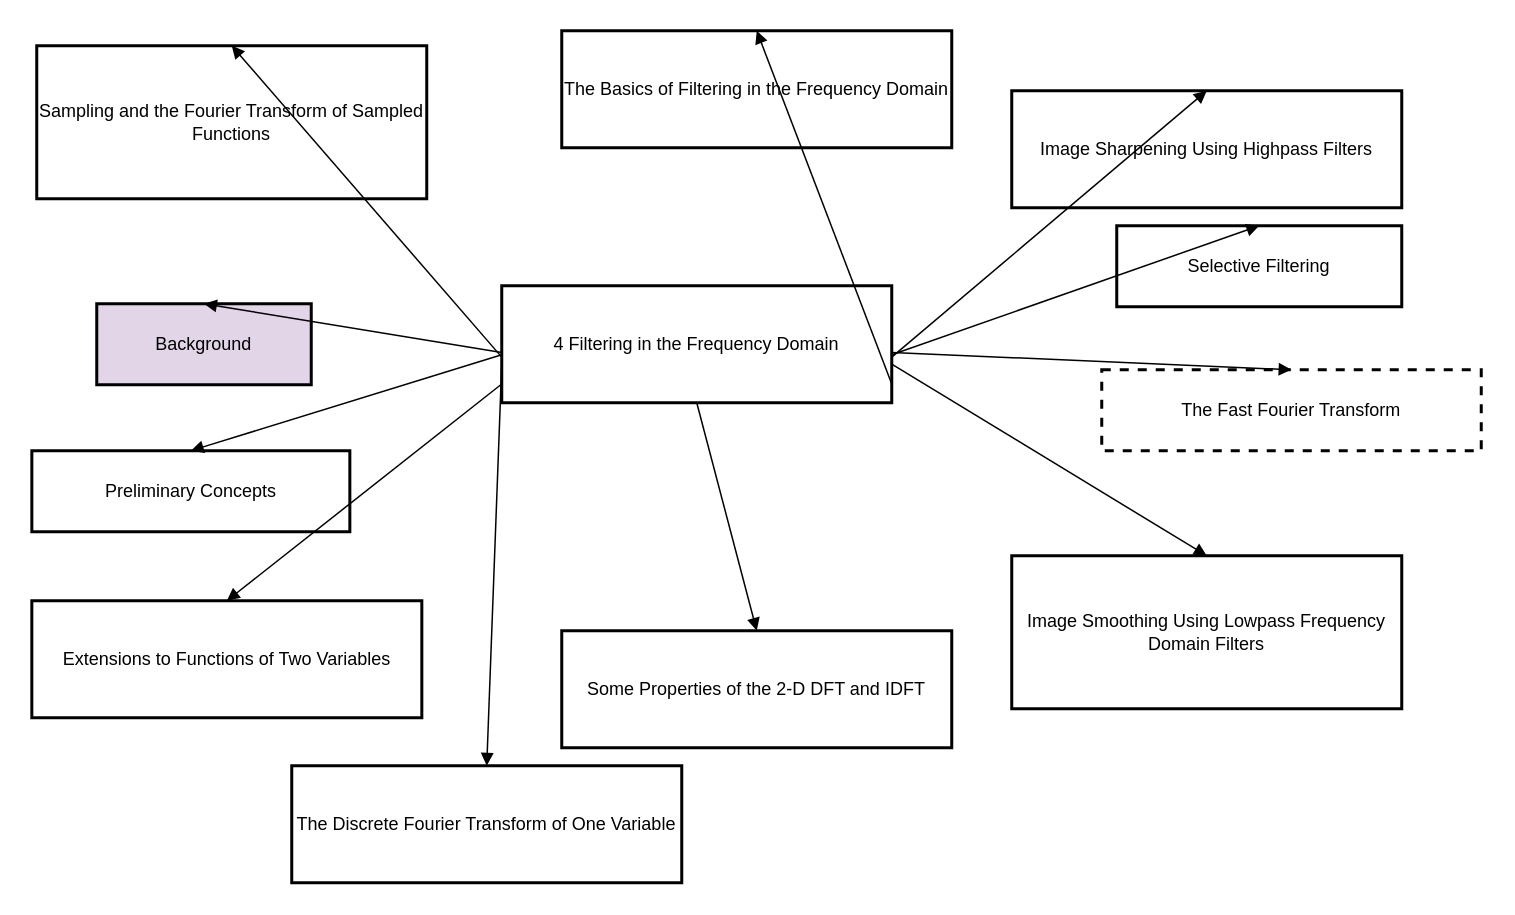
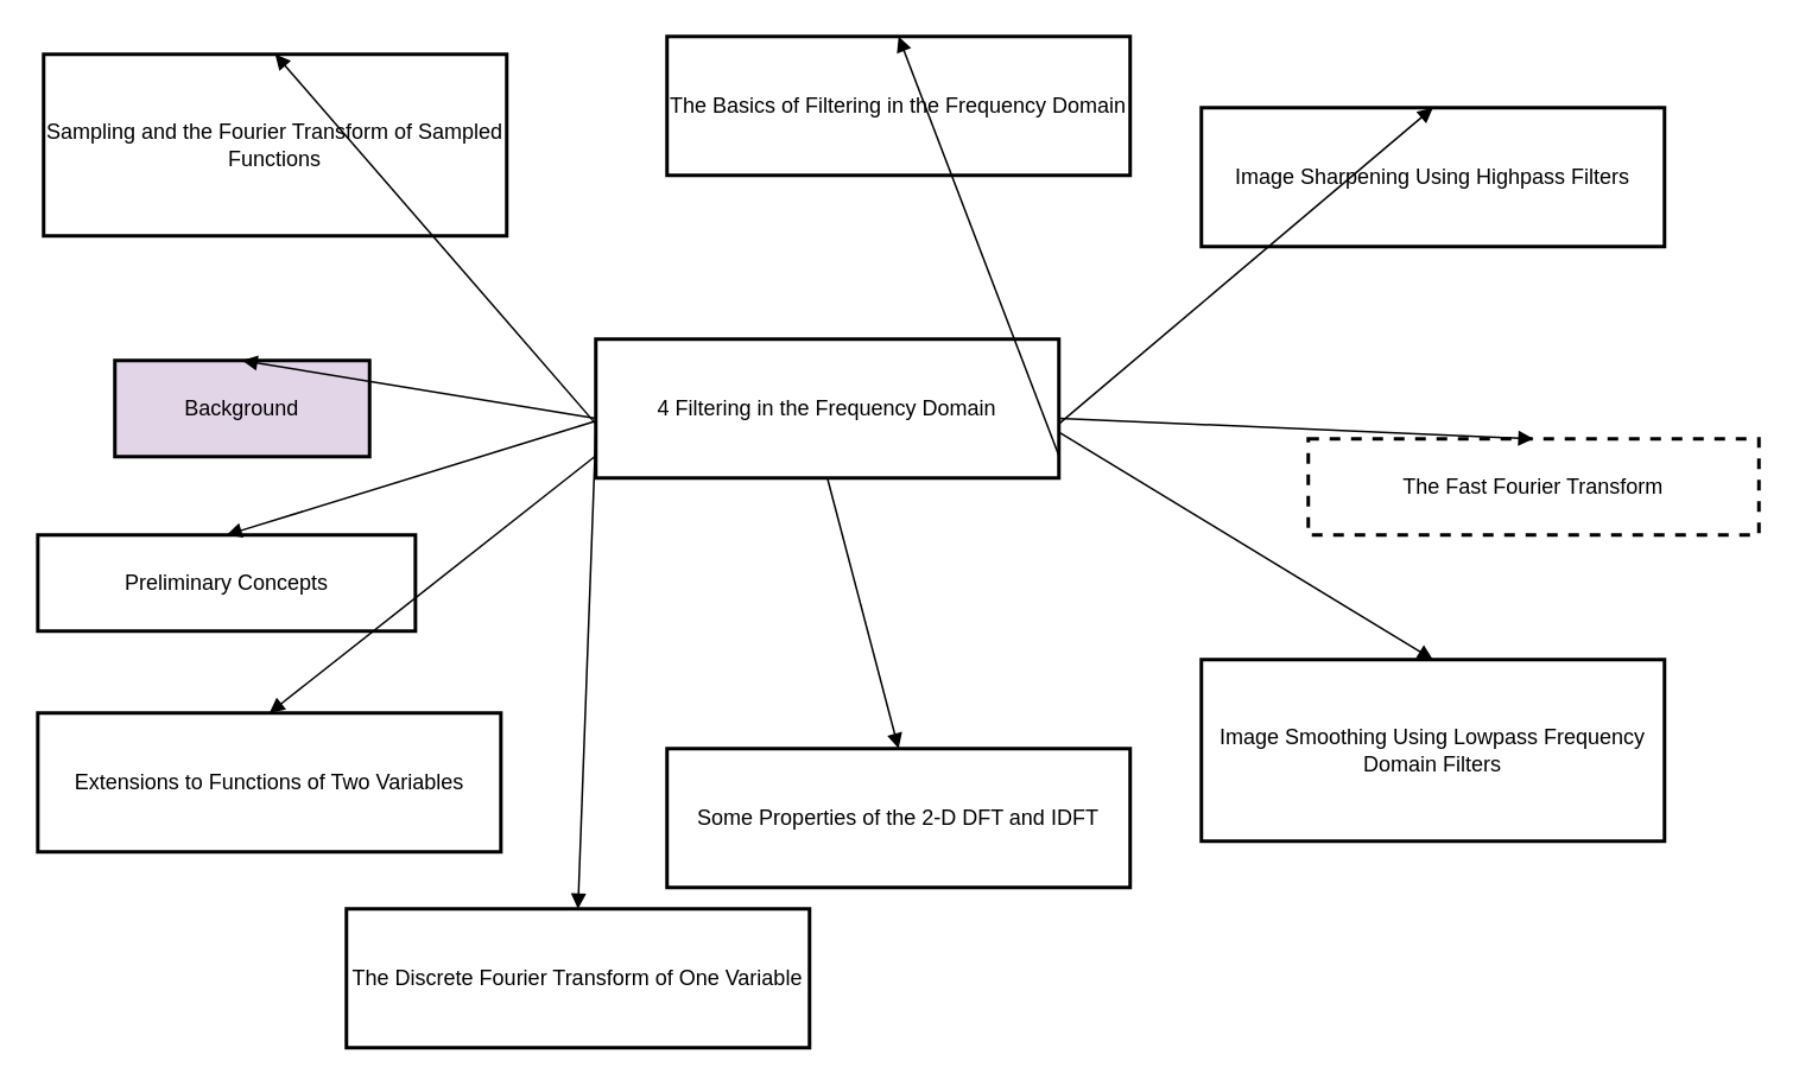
  <mxCell id="0" />
  <mxCell id="1" parent="0" />
  <mxCell id="2" value="4 Filtering in the Frequency Domain" style="whiteSpace=wrap;strokeWidth=2;" vertex="1" parent="1"><mxGeometry x="334" y="190" width="260" height="78" as="geometry" /></mxCell>
  <mxCell id="3" value="Background" style="whiteSpace=wrap;strokeWidth=2;fillColor=#e1d5e7;" vertex="1" parent="1"><mxGeometry x="64" y="201.999" width="143" height="54" as="geometry" /></mxCell>
  <mxCell id="4" value="Preliminary Concepts" style="whiteSpace=wrap;strokeWidth=2;" vertex="1" parent="1"><mxGeometry x="20.727" y="299.999" width="212" height="54" as="geometry" /></mxCell>
  <mxCell id="5" value="Sampling and the Fourier Transform of Sampled Functions" style="whiteSpace=wrap;strokeWidth=2;" vertex="1" parent="1"><mxGeometry x="23.997" y="30.004" width="260" height="102" as="geometry" /></mxCell>
  <mxCell id="6" value="The Discrete Fourier Transform of One Variable" style="whiteSpace=wrap;strokeWidth=2;" vertex="1" parent="1"><mxGeometry x="193.999" y="510" width="260" height="78" as="geometry" /></mxCell>
  <mxCell id="7" value="Extensions to Functions of Two Variables" style="whiteSpace=wrap;strokeWidth=2;" vertex="1" parent="1"><mxGeometry x="20.724" y="400.001" width="260" height="78" as="geometry" /></mxCell>
  <mxCell id="8" value="Some Properties of the 2-D DFT and IDFT" style="whiteSpace=wrap;strokeWidth=2;" vertex="1" parent="1"><mxGeometry x="373.998" y="419.995" width="260" height="78" as="geometry" /></mxCell>
  <mxCell id="9" value="The Basics of Filtering in the Frequency Domain" style="whiteSpace=wrap;strokeWidth=2;" vertex="1" parent="1"><mxGeometry x="373.997" y="20.002" width="260" height="78" as="geometry" /></mxCell>
  <mxCell id="10" value="Image Smoothing Using Lowpass Frequency Domain Filters" style="whiteSpace=wrap;strokeWidth=2;" vertex="1" parent="1"><mxGeometry x="674.002" y="370.001" width="260" height="102" as="geometry" /></mxCell>
  <mxCell id="11" value="Image Sharpening Using Highpass Filters" style="whiteSpace=wrap;strokeWidth=2;" vertex="1" parent="1"><mxGeometry x="673.997" y="60.004" width="260" height="78" as="geometry" /></mxCell>
- <mxCell id="12" value="Selective Filtering" style="whiteSpace=wrap;strokeWidth=2;" vertex="1" parent="1"><mxGeometry x="744" y="149.998" width="190" height="54" as="geometry" /></mxCell>
  <mxCell id="13" value="The Fast Fourier Transform" style="whiteSpace=wrap;strokeWidth=2;dashed=1;" vertex="1" parent="1"><mxGeometry x="734.002" y="246.001" width="253" height="54" as="geometry" /></mxCell>
  <mxCell id="14" value="" style="curved=1;startArrow=none;endArrow=block;exitX=0;exitY=0.57;entryX=0.5;entryY=0;rounded=0;" edge="1" parent="1" source="2" target="3"><mxGeometry relative="1" as="geometry" /></mxCell>
  <mxCell id="15" value="" style="curved=1;startArrow=none;endArrow=block;exitX=0;exitY=0.59;entryX=0.5;entryY=0;rounded=0;" edge="1" parent="1" source="2" target="4"><mxGeometry relative="1" as="geometry" /></mxCell>
  <mxCell id="16" value="" style="curved=1;startArrow=none;endArrow=block;exitX=0;exitY=0.61;entryX=0.5;entryY=0;rounded=0;" edge="1" parent="1" source="2" target="5"><mxGeometry relative="1" as="geometry" /></mxCell>
  <mxCell id="17" value="" style="curved=1;startArrow=none;endArrow=block;exitX=0;exitY=0.67;entryX=0.5;entryY=0;rounded=0;" edge="1" parent="1" source="2" target="6"><mxGeometry relative="1" as="geometry" /></mxCell>
  <mxCell id="18" value="" style="curved=1;startArrow=none;endArrow=block;exitX=0;exitY=0.84;entryX=0.5;entryY=0;rounded=0;" edge="1" parent="1" source="2" target="7"><mxGeometry relative="1" as="geometry" /></mxCell>
  <mxCell id="19" value="" style="curved=1;startArrow=none;endArrow=block;exitX=0.5;exitY=1;entryX=0.5;entryY=0;rounded=0;" edge="1" parent="1" source="2" target="8"><mxGeometry relative="1" as="geometry" /></mxCell>
  <mxCell id="20" value="" style="curved=1;startArrow=none;endArrow=block;exitX=1;exitY=0.84;entryX=0.5;entryY=0;rounded=0;" edge="1" parent="1" source="2" target="9"><mxGeometry relative="1" as="geometry" /></mxCell>
  <mxCell id="21" value="" style="curved=1;startArrow=none;endArrow=block;exitX=1;exitY=0.67;entryX=0.5;entryY=0;rounded=0;" edge="1" parent="1" source="2" target="10"><mxGeometry relative="1" as="geometry" /></mxCell>
  <mxCell id="22" value="" style="curved=1;startArrow=none;endArrow=block;exitX=1;exitY=0.61;entryX=0.5;entryY=0;rounded=0;" edge="1" parent="1" source="2" target="11"><mxGeometry relative="1" as="geometry" /></mxCell>
- <mxCell id="23" value="" style="curved=1;startArrow=none;endArrow=block;exitX=1;exitY=0.59;entryX=0.5;entryY=0;rounded=0;" edge="1" parent="1" source="2" target="12"><mxGeometry relative="1" as="geometry" /></mxCell>
  <mxCell id="24" value="" style="curved=1;startArrow=none;endArrow=block;exitX=1;exitY=0.57;entryX=0.5;entryY=0;rounded=0;" edge="1" parent="1" source="2" target="13"><mxGeometry relative="1" as="geometry" /></mxCell>
